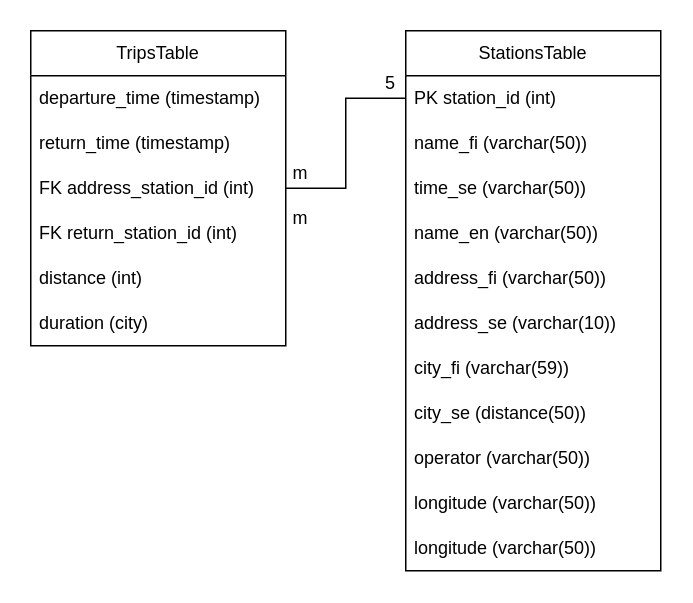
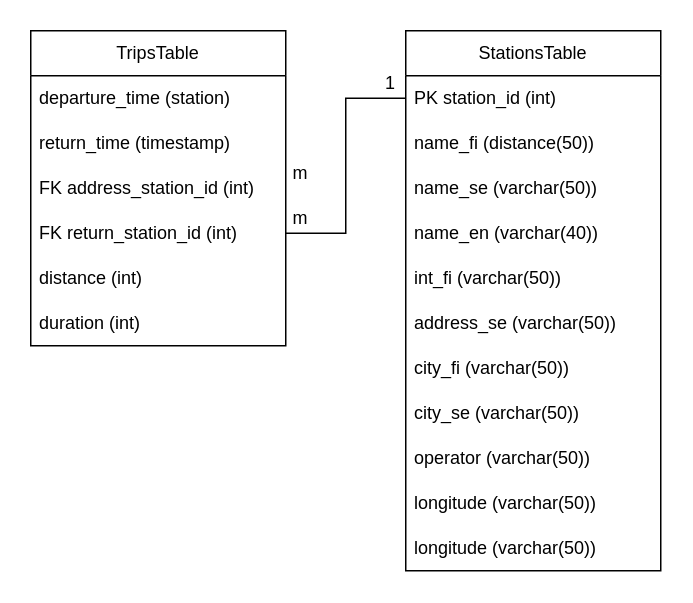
  <mxCell id="0" />
  <mxCell id="1" parent="0" />
  <mxCell id="2" value="TripsTable" style="swimlane;fontStyle=0;childLayout=stackLayout;horizontal=1;startSize=30;horizontalStack=0;resizeParent=1;resizeParentMax=0;resizeLast=0;collapsible=1;marginBottom=0;whiteSpace=wrap;html=1;" vertex="1" parent="1"><mxGeometry x="20" y="20" width="170" height="210" as="geometry" /></mxCell>
- <mxCell id="3" value="departure_time (timestamp)" style="text;strokeColor=none;fillColor=none;align=left;verticalAlign=middle;spacingLeft=4;spacingRight=4;overflow=hidden;points=[[0,0.5],[1,0.5]];portConstraint=eastwest;rotatable=0;whiteSpace=wrap;html=1;" vertex="1" parent="2"><mxGeometry y="30" width="170" height="30" as="geometry" /></mxCell>
+ <mxCell id="3" value="departure_time (station)" style="text;strokeColor=none;fillColor=none;align=left;verticalAlign=middle;spacingLeft=4;spacingRight=4;overflow=hidden;points=[[0,0.5],[1,0.5]];portConstraint=eastwest;rotatable=0;whiteSpace=wrap;html=1;" vertex="1" parent="2"><mxGeometry y="30" width="170" height="30" as="geometry" /></mxCell>
  <mxCell id="4" value="return_time (timestamp)" style="text;strokeColor=none;fillColor=none;align=left;verticalAlign=middle;spacingLeft=4;spacingRight=4;overflow=hidden;points=[[0,0.5],[1,0.5]];portConstraint=eastwest;rotatable=0;whiteSpace=wrap;html=1;" vertex="1" parent="2"><mxGeometry y="60" width="170" height="30" as="geometry" /></mxCell>
  <mxCell id="5" value="FK address_station_id (int)" style="text;strokeColor=none;fillColor=none;align=left;verticalAlign=middle;spacingLeft=4;spacingRight=4;overflow=hidden;points=[[0,0.5],[1,0.5]];portConstraint=eastwest;rotatable=0;whiteSpace=wrap;html=1;" vertex="1" parent="2"><mxGeometry y="90" width="170" height="30" as="geometry" /></mxCell>
  <mxCell id="6" value="FK return_station_id (int)" style="text;strokeColor=none;fillColor=none;align=left;verticalAlign=middle;spacingLeft=4;spacingRight=4;overflow=hidden;points=[[0,0.5],[1,0.5]];portConstraint=eastwest;rotatable=0;whiteSpace=wrap;html=1;" vertex="1" parent="2"><mxGeometry y="120" width="170" height="30" as="geometry" /></mxCell>
  <mxCell id="7" value="distance (int)" style="text;strokeColor=none;fillColor=none;align=left;verticalAlign=middle;spacingLeft=4;spacingRight=4;overflow=hidden;points=[[0,0.5],[1,0.5]];portConstraint=eastwest;rotatable=0;whiteSpace=wrap;html=1;" vertex="1" parent="2"><mxGeometry y="150" width="170" height="30" as="geometry" /></mxCell>
- <mxCell id="8" value="duration (city)" style="text;strokeColor=none;fillColor=none;align=left;verticalAlign=middle;spacingLeft=4;spacingRight=4;overflow=hidden;points=[[0,0.5],[1,0.5]];portConstraint=eastwest;rotatable=0;whiteSpace=wrap;html=1;" vertex="1" parent="2"><mxGeometry y="180" width="170" height="30" as="geometry" /></mxCell>
+ <mxCell id="8" value="duration (int)" style="text;strokeColor=none;fillColor=none;align=left;verticalAlign=middle;spacingLeft=4;spacingRight=4;overflow=hidden;points=[[0,0.5],[1,0.5]];portConstraint=eastwest;rotatable=0;whiteSpace=wrap;html=1;" vertex="1" parent="2"><mxGeometry y="180" width="170" height="30" as="geometry" /></mxCell>
  <mxCell id="9" value="StationsTable" style="swimlane;fontStyle=0;childLayout=stackLayout;horizontal=1;startSize=30;horizontalStack=0;resizeParent=1;resizeParentMax=0;resizeLast=0;collapsible=1;marginBottom=0;whiteSpace=wrap;html=1;" vertex="1" parent="1"><mxGeometry x="270" y="20" width="170" height="360" as="geometry" /></mxCell>
  <mxCell id="10" value="PK station_id (int)" style="text;strokeColor=none;fillColor=none;align=left;verticalAlign=middle;spacingLeft=4;spacingRight=4;overflow=hidden;points=[[0,0.5],[1,0.5]];portConstraint=eastwest;rotatable=0;whiteSpace=wrap;html=1;" vertex="1" parent="9"><mxGeometry y="30" width="170" height="30" as="geometry" /></mxCell>
- <mxCell id="11" value="name_fi (varchar(50))" style="text;strokeColor=none;fillColor=none;align=left;verticalAlign=middle;spacingLeft=4;spacingRight=4;overflow=hidden;points=[[0,0.5],[1,0.5]];portConstraint=eastwest;rotatable=0;whiteSpace=wrap;html=1;" vertex="1" parent="9"><mxGeometry y="60" width="170" height="30" as="geometry" /></mxCell>
- <mxCell id="12" value="time_se (varchar(50))" style="text;strokeColor=none;fillColor=none;align=left;verticalAlign=middle;spacingLeft=4;spacingRight=4;overflow=hidden;points=[[0,0.5],[1,0.5]];portConstraint=eastwest;rotatable=0;whiteSpace=wrap;html=1;" vertex="1" parent="9"><mxGeometry y="90" width="170" height="30" as="geometry" /></mxCell>
- <mxCell id="13" value="name_en (varchar(50))" style="text;strokeColor=none;fillColor=none;align=left;verticalAlign=middle;spacingLeft=4;spacingRight=4;overflow=hidden;points=[[0,0.5],[1,0.5]];portConstraint=eastwest;rotatable=0;whiteSpace=wrap;html=1;" vertex="1" parent="9"><mxGeometry y="120" width="170" height="30" as="geometry" /></mxCell>
- <mxCell id="14" value="address_fi (varchar(50))" style="text;strokeColor=none;fillColor=none;align=left;verticalAlign=middle;spacingLeft=4;spacingRight=4;overflow=hidden;points=[[0,0.5],[1,0.5]];portConstraint=eastwest;rotatable=0;whiteSpace=wrap;html=1;" vertex="1" parent="9"><mxGeometry y="150" width="170" height="30" as="geometry" /></mxCell>
- <mxCell id="15" value="address_se (varchar(10))" style="text;strokeColor=none;fillColor=none;align=left;verticalAlign=middle;spacingLeft=4;spacingRight=4;overflow=hidden;points=[[0,0.5],[1,0.5]];portConstraint=eastwest;rotatable=0;whiteSpace=wrap;html=1;" vertex="1" parent="9"><mxGeometry y="180" width="170" height="30" as="geometry" /></mxCell>
- <mxCell id="16" value="city_fi (varchar(59))" style="text;strokeColor=none;fillColor=none;align=left;verticalAlign=middle;spacingLeft=4;spacingRight=4;overflow=hidden;points=[[0,0.5],[1,0.5]];portConstraint=eastwest;rotatable=0;whiteSpace=wrap;html=1;" vertex="1" parent="9"><mxGeometry y="210" width="170" height="30" as="geometry" /></mxCell>
- <mxCell id="17" value="city_se (distance(50))" style="text;strokeColor=none;fillColor=none;align=left;verticalAlign=middle;spacingLeft=4;spacingRight=4;overflow=hidden;points=[[0,0.5],[1,0.5]];portConstraint=eastwest;rotatable=0;whiteSpace=wrap;html=1;" vertex="1" parent="9"><mxGeometry y="240" width="170" height="30" as="geometry" /></mxCell>
+ <mxCell id="11" value="name_fi (distance(50))" style="text;strokeColor=none;fillColor=none;align=left;verticalAlign=middle;spacingLeft=4;spacingRight=4;overflow=hidden;points=[[0,0.5],[1,0.5]];portConstraint=eastwest;rotatable=0;whiteSpace=wrap;html=1;" vertex="1" parent="9"><mxGeometry y="60" width="170" height="30" as="geometry" /></mxCell>
+ <mxCell id="12" value="name_se (varchar(50))" style="text;strokeColor=none;fillColor=none;align=left;verticalAlign=middle;spacingLeft=4;spacingRight=4;overflow=hidden;points=[[0,0.5],[1,0.5]];portConstraint=eastwest;rotatable=0;whiteSpace=wrap;html=1;" vertex="1" parent="9"><mxGeometry y="90" width="170" height="30" as="geometry" /></mxCell>
+ <mxCell id="13" value="name_en (varchar(40))" style="text;strokeColor=none;fillColor=none;align=left;verticalAlign=middle;spacingLeft=4;spacingRight=4;overflow=hidden;points=[[0,0.5],[1,0.5]];portConstraint=eastwest;rotatable=0;whiteSpace=wrap;html=1;" vertex="1" parent="9"><mxGeometry y="120" width="170" height="30" as="geometry" /></mxCell>
+ <mxCell id="14" value="int_fi (varchar(50))" style="text;strokeColor=none;fillColor=none;align=left;verticalAlign=middle;spacingLeft=4;spacingRight=4;overflow=hidden;points=[[0,0.5],[1,0.5]];portConstraint=eastwest;rotatable=0;whiteSpace=wrap;html=1;" vertex="1" parent="9"><mxGeometry y="150" width="170" height="30" as="geometry" /></mxCell>
+ <mxCell id="15" value="address_se (varchar(50))" style="text;strokeColor=none;fillColor=none;align=left;verticalAlign=middle;spacingLeft=4;spacingRight=4;overflow=hidden;points=[[0,0.5],[1,0.5]];portConstraint=eastwest;rotatable=0;whiteSpace=wrap;html=1;" vertex="1" parent="9"><mxGeometry y="180" width="170" height="30" as="geometry" /></mxCell>
+ <mxCell id="16" value="city_fi (varchar(50))" style="text;strokeColor=none;fillColor=none;align=left;verticalAlign=middle;spacingLeft=4;spacingRight=4;overflow=hidden;points=[[0,0.5],[1,0.5]];portConstraint=eastwest;rotatable=0;whiteSpace=wrap;html=1;" vertex="1" parent="9"><mxGeometry y="210" width="170" height="30" as="geometry" /></mxCell>
+ <mxCell id="17" value="city_se (varchar(50))" style="text;strokeColor=none;fillColor=none;align=left;verticalAlign=middle;spacingLeft=4;spacingRight=4;overflow=hidden;points=[[0,0.5],[1,0.5]];portConstraint=eastwest;rotatable=0;whiteSpace=wrap;html=1;" vertex="1" parent="9"><mxGeometry y="240" width="170" height="30" as="geometry" /></mxCell>
  <mxCell id="18" value="operator (varchar(50))" style="text;strokeColor=none;fillColor=none;align=left;verticalAlign=middle;spacingLeft=4;spacingRight=4;overflow=hidden;points=[[0,0.5],[1,0.5]];portConstraint=eastwest;rotatable=0;whiteSpace=wrap;html=1;" vertex="1" parent="9"><mxGeometry y="270" width="170" height="30" as="geometry" /></mxCell>
  <mxCell id="19" value="longitude (varchar(50))" style="text;strokeColor=none;fillColor=none;align=left;verticalAlign=middle;spacingLeft=4;spacingRight=4;overflow=hidden;points=[[0,0.5],[1,0.5]];portConstraint=eastwest;rotatable=0;whiteSpace=wrap;html=1;" vertex="1" parent="9"><mxGeometry y="300" width="170" height="30" as="geometry" /></mxCell>
  <mxCell id="20" value="longitude (varchar(50))" style="text;strokeColor=none;fillColor=none;align=left;verticalAlign=middle;spacingLeft=4;spacingRight=4;overflow=hidden;points=[[0,0.5],[1,0.5]];portConstraint=eastwest;rotatable=0;whiteSpace=wrap;html=1;" vertex="1" parent="9"><mxGeometry y="330" width="170" height="30" as="geometry" /></mxCell>
- <mxCell id="21" style="edgeStyle=orthogonalEdgeStyle;rounded=0;orthogonalLoop=1;jettySize=auto;html=1;entryX=0;entryY=0.5;entryDx=0;entryDy=0;endArrow=none;endFill=0;" edge="1" parent="1" source="5" target="10"><mxGeometry relative="1" as="geometry" /></mxCell>
+ <mxCell id="22" style="edgeStyle=orthogonalEdgeStyle;rounded=0;orthogonalLoop=1;jettySize=auto;html=1;entryX=0;entryY=0.5;entryDx=0;entryDy=0;endArrow=none;endFill=0;" edge="1" parent="1" source="6" target="10"><mxGeometry relative="1" as="geometry" /></mxCell>
  <mxCell id="23" value="m" style="text;html=1;strokeColor=none;fillColor=none;align=center;verticalAlign=middle;whiteSpace=wrap;rounded=0;" vertex="1" parent="1"><mxGeometry x="170" y="130" width="60" height="30" as="geometry" /></mxCell>
  <mxCell id="24" value="m" style="text;html=1;strokeColor=none;fillColor=none;align=center;verticalAlign=middle;whiteSpace=wrap;rounded=0;" vertex="1" parent="1"><mxGeometry x="170" y="100" width="60" height="30" as="geometry" /></mxCell>
- <mxCell id="25" value="5" style="text;html=1;strokeColor=none;fillColor=none;align=center;verticalAlign=middle;whiteSpace=wrap;rounded=0;" vertex="1" parent="1"><mxGeometry x="230" y="40" width="60" height="30" as="geometry" /></mxCell>
+ <mxCell id="25" value="1" style="text;html=1;strokeColor=none;fillColor=none;align=center;verticalAlign=middle;whiteSpace=wrap;rounded=0;" vertex="1" parent="1"><mxGeometry x="230" y="40" width="60" height="30" as="geometry" /></mxCell>
